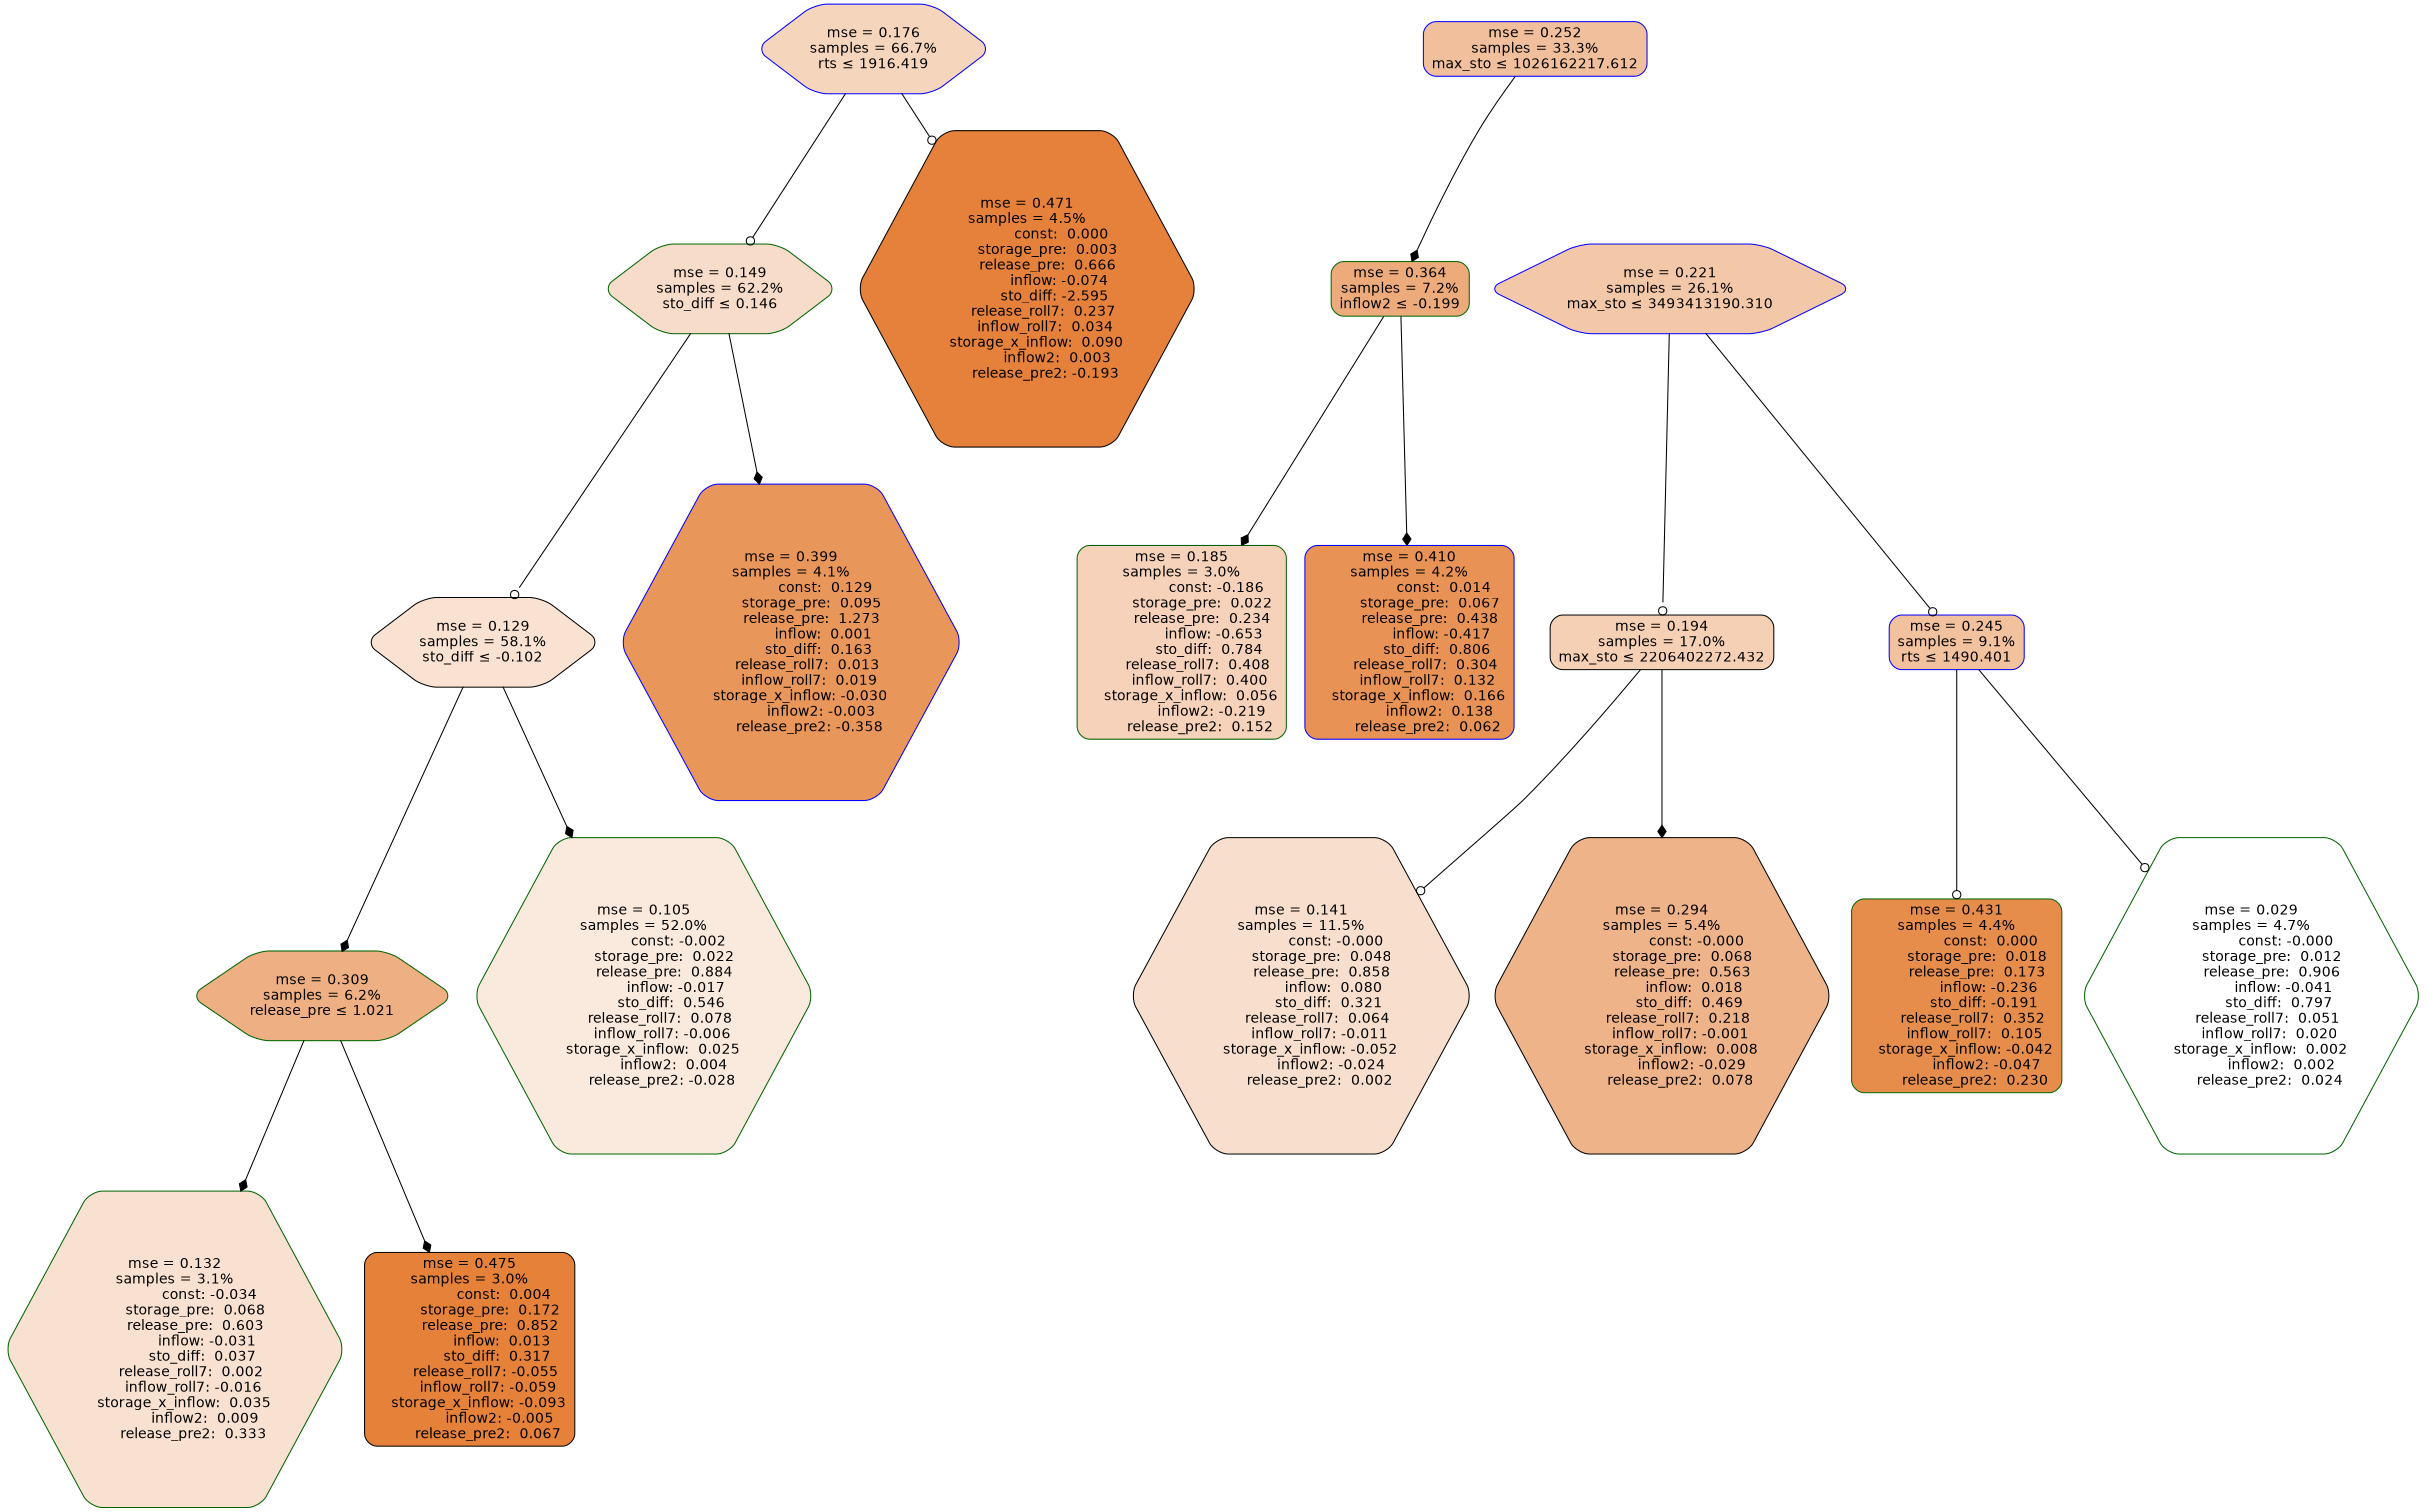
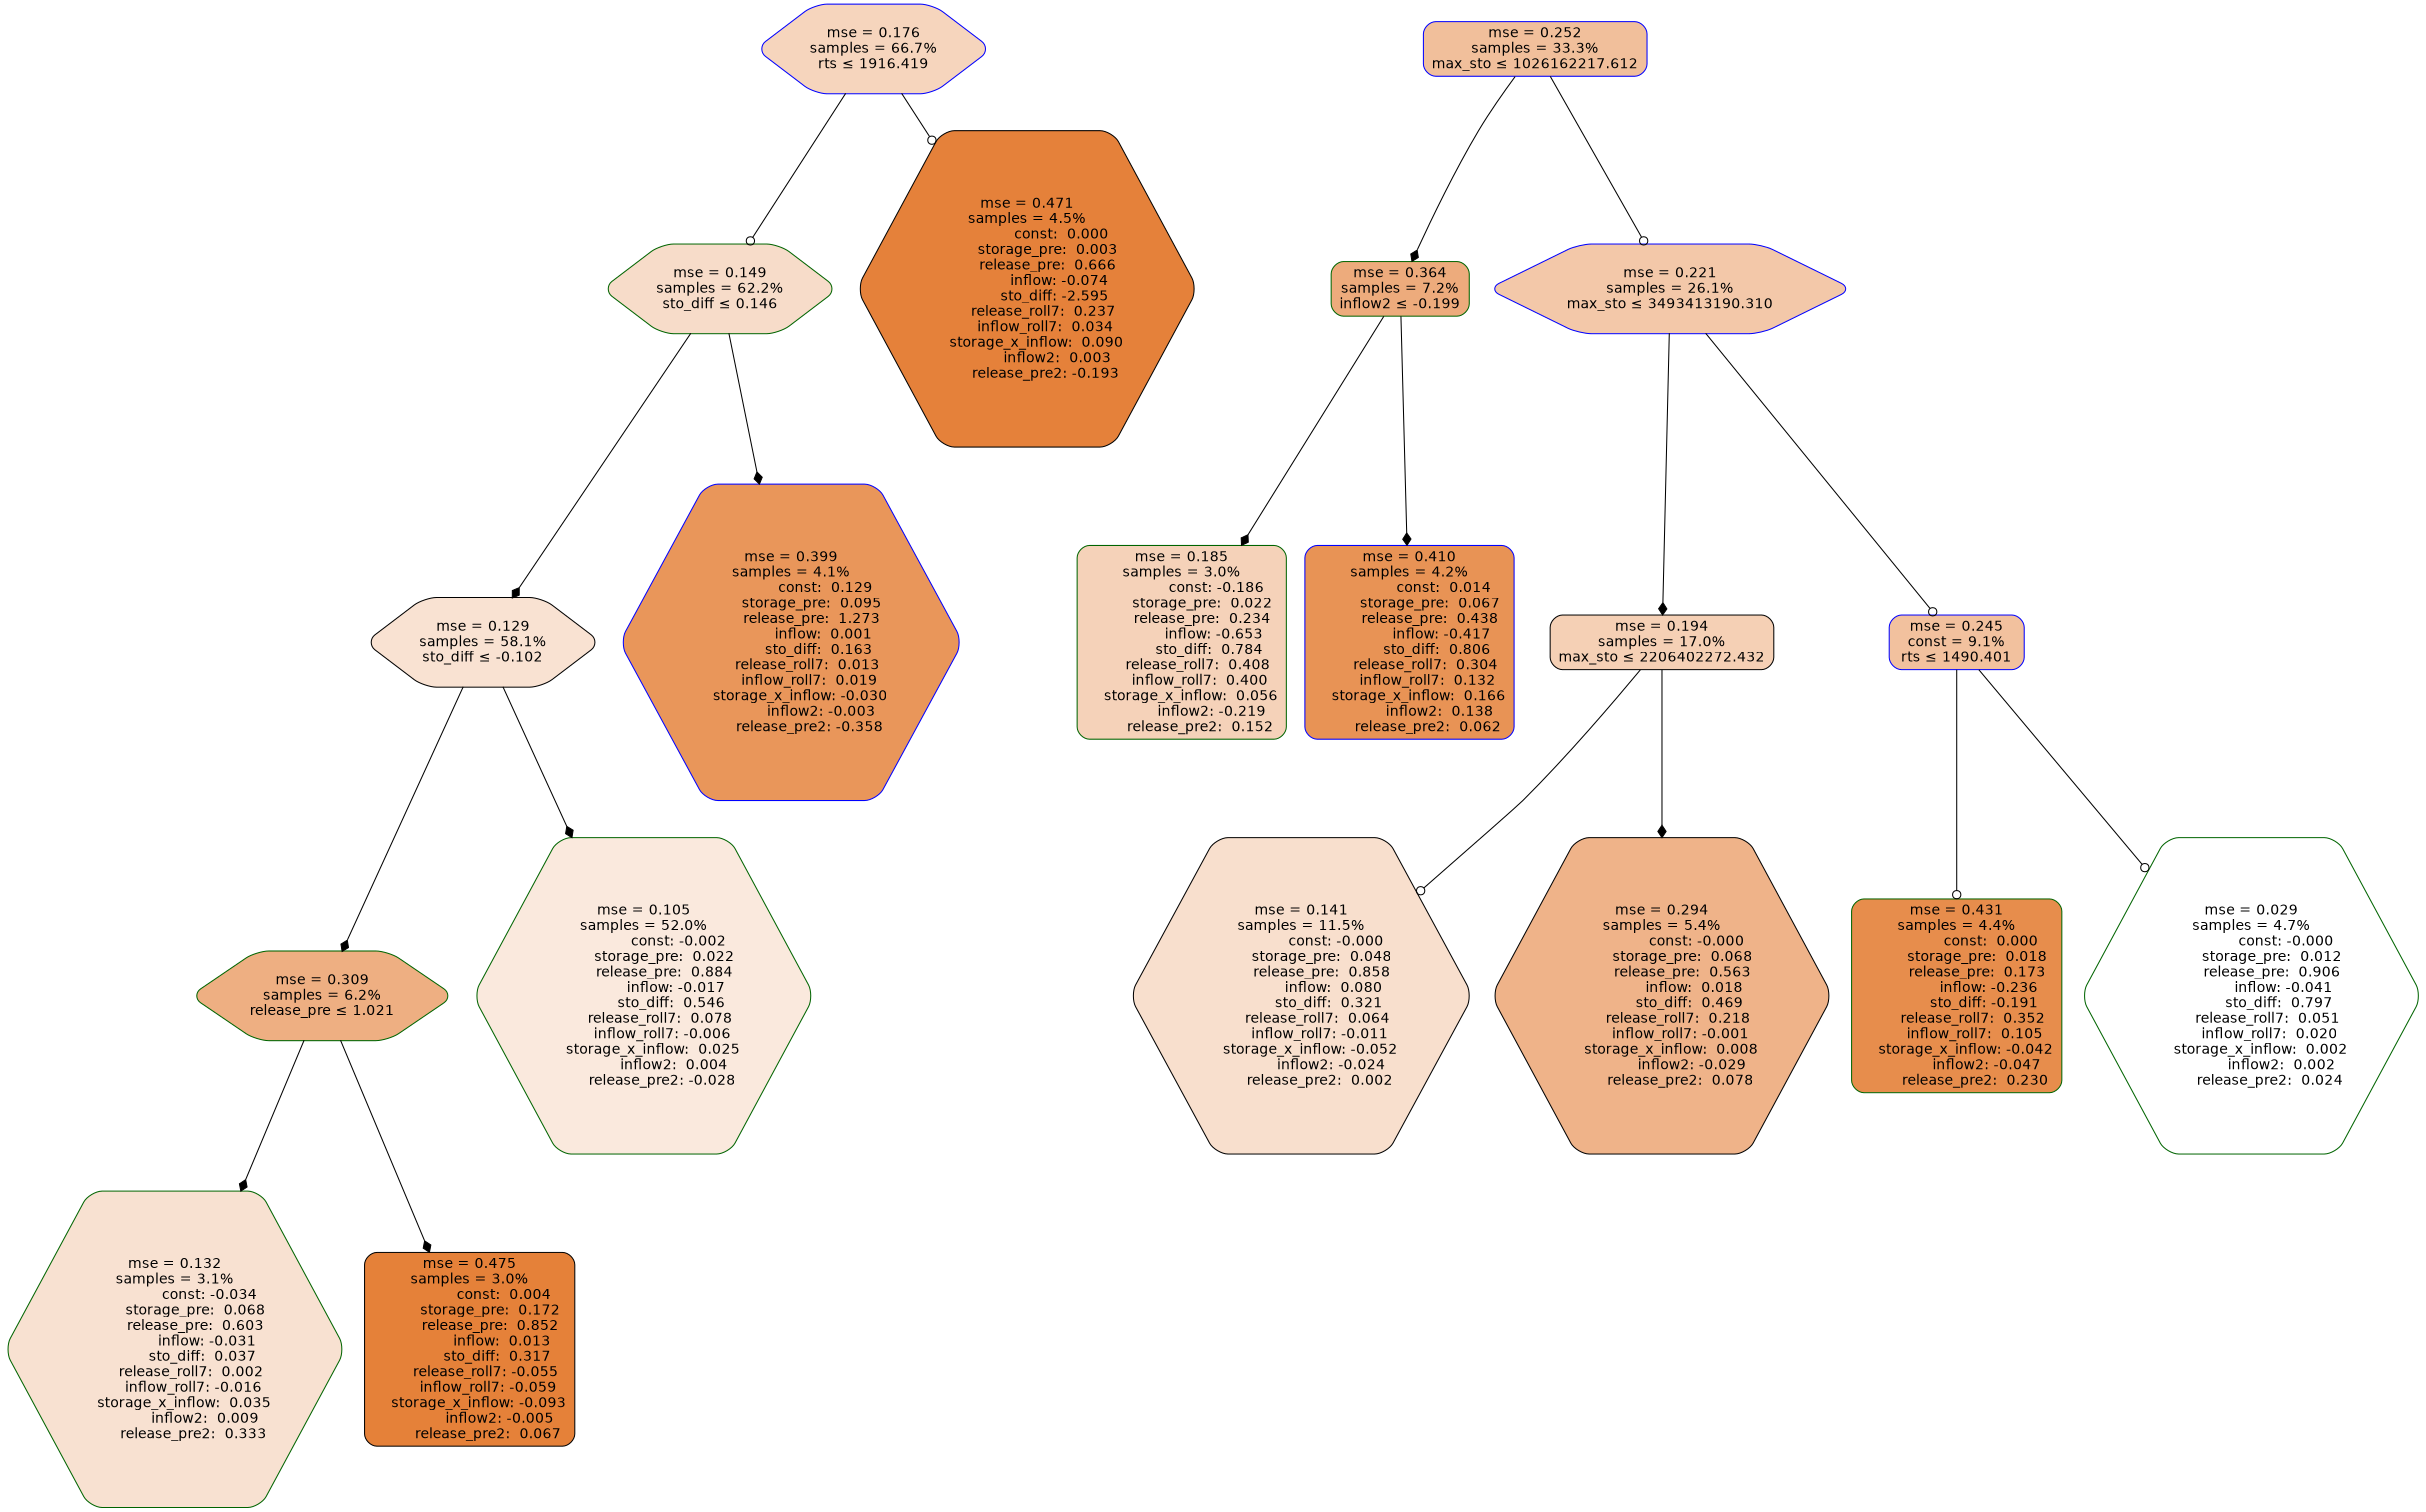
  digraph {
    node [color=darkgreen fontname=helvetica shape=hexagon style="filled, rounded"]
    edge [arrowhead=diamond fontname=helvetica]
    n1 [color=blue fillcolor="#f6d5bd" label="mse = 0.176\nsamples = 66.7%\nrts &le; 1916.419"]
    n2 [fillcolor="#f7dcc9" label="mse = 0.149\nsamples = 62.2%\nsto_diff &le; 0.146"]
    n3 [color=black fillcolor="#e5813a" label="mse = 0.471\nsamples = 4.5%\n               const:  0.000\n         storage_pre:  0.003\n         release_pre:  0.666\n              inflow: -0.074\n            sto_diff: -2.595\n       release_roll7:  0.237\n        inflow_roll7:  0.034\n    storage_x_inflow:  0.090\n             inflow2:  0.003\n        release_pre2: -0.193"]
    n4 [color=blue fillcolor="#f1bf9b" label="mse = 0.252\nsamples = 33.3%\nmax_sto &le; 1026162217.612" shape=box]
    n5 [fillcolor="#edab7c" label="mse = 0.364\nsamples = 7.2%\ninflow2 &le; -0.199" shape=box]
    n6 [color=blue fillcolor="#f3c8a9" label="mse = 0.221\nsamples = 26.1%\nmax_sto &le; 3493413190.310"]
    n7 [color=black fillcolor="#f9e2d2" label="mse = 0.129\nsamples = 58.1%\nsto_diff &le; -0.102"]
    n8 [color=blue fillcolor="#e9965a" label="mse = 0.399\nsamples = 4.1%\n               const:  0.129\n         storage_pre:  0.095\n         release_pre:  1.273\n              inflow:  0.001\n            sto_diff:  0.163\n       release_roll7:  0.013\n        inflow_roll7:  0.019\n    storage_x_inflow: -0.030\n             inflow2: -0.003\n        release_pre2: -0.358"]
    n9 [fillcolor="#eeaf82" label="mse = 0.309\nsamples = 6.2%\nrelease_pre &le; 1.021"]
    n10 [fillcolor="#fae9dd" label="mse = 0.105\nsamples = 52.0%\n               const: -0.002\n         storage_pre:  0.022\n         release_pre:  0.884\n              inflow: -0.017\n            sto_diff:  0.546\n       release_roll7:  0.078\n        inflow_roll7: -0.006\n    storage_x_inflow:  0.025\n             inflow2:  0.004\n        release_pre2: -0.028"]
    n11 [fillcolor="#f8e1d1" label="mse = 0.132\nsamples = 3.1%\n               const: -0.034\n         storage_pre:  0.068\n         release_pre:  0.603\n              inflow: -0.031\n            sto_diff:  0.037\n       release_roll7:  0.002\n        inflow_roll7: -0.016\n    storage_x_inflow:  0.035\n             inflow2:  0.009\n        release_pre2:  0.333"]
    n12 [color=black fillcolor="#e58139" label="mse = 0.475\nsamples = 3.0%\n               const:  0.004\n         storage_pre:  0.172\n         release_pre:  0.852\n              inflow:  0.013\n            sto_diff:  0.317\n       release_roll7: -0.055\n        inflow_roll7: -0.059\n    storage_x_inflow: -0.093\n             inflow2: -0.005\n        release_pre2:  0.067" shape=box]
    n13 [fillcolor="#f5d2b9" label="mse = 0.185\nsamples = 3.0%\n               const: -0.186\n         storage_pre:  0.022\n         release_pre:  0.234\n              inflow: -0.653\n            sto_diff:  0.784\n       release_roll7:  0.408\n        inflow_roll7:  0.400\n    storage_x_inflow:  0.056\n             inflow2: -0.219\n        release_pre2:  0.152" shape=box]
    n14 [color=blue fillcolor="#e89355" label="mse = 0.410\nsamples = 4.2%\n               const:  0.014\n         storage_pre:  0.067\n         release_pre:  0.438\n              inflow: -0.417\n            sto_diff:  0.806\n       release_roll7:  0.304\n        inflow_roll7:  0.132\n    storage_x_inflow:  0.166\n             inflow2:  0.138\n        release_pre2:  0.062" shape=box]
    n15 [color=black fillcolor="#f5d0b5" label="mse = 0.194\nsamples = 17.0%\nmax_sto &le; 2206402272.432" shape=box]
-   n16 [color=blue fillcolor="#f2c19e" label="mse = 0.245\nsamples = 9.1%\nrts &le; 1490.401" shape=box]
+   n16 [color=blue fillcolor="#f2c19e" label="mse = 0.245\nconst = 9.1%\nrts &le; 1490.401" shape=box]
    n17 [color=black fillcolor="#f8dfcd" label="mse = 0.141\nsamples = 11.5%\n               const: -0.000\n         storage_pre:  0.048\n         release_pre:  0.858\n              inflow:  0.080\n            sto_diff:  0.321\n       release_roll7:  0.064\n        inflow_roll7: -0.011\n    storage_x_inflow: -0.052\n             inflow2: -0.024\n        release_pre2:  0.002"]
    n18 [color=black fillcolor="#efb389" label="mse = 0.294\nsamples = 5.4%\n               const: -0.000\n         storage_pre:  0.068\n         release_pre:  0.563\n              inflow:  0.018\n            sto_diff:  0.469\n       release_roll7:  0.218\n        inflow_roll7: -0.001\n    storage_x_inflow:  0.008\n             inflow2: -0.029\n        release_pre2:  0.078"]
    n19 [fillcolor="#e78d4c" label="mse = 0.431\nsamples = 4.4%\n               const:  0.000\n         storage_pre:  0.018\n         release_pre:  0.173\n              inflow: -0.236\n            sto_diff: -0.191\n       release_roll7:  0.352\n        inflow_roll7:  0.105\n    storage_x_inflow: -0.042\n             inflow2: -0.047\n        release_pre2:  0.230" shape=box]
    n20 [fillcolor="#ffffff" label="mse = 0.029\nsamples = 4.7%\n               const: -0.000\n         storage_pre:  0.012\n         release_pre:  0.906\n              inflow: -0.041\n            sto_diff:  0.797\n       release_roll7:  0.051\n        inflow_roll7:  0.020\n    storage_x_inflow:  0.002\n             inflow2:  0.002\n        release_pre2:  0.024"]
    n1 -> n2 [arrowhead=odot]
    n1 -> n3 [arrowhead=odot]
-   n2 -> n7 [arrowhead=odot]
+   n2 -> n7
    n2 -> n8
    n4 -> n5
+   n4 -> n6 [arrowhead=odot]
    n5 -> n13
    n5 -> n14
-   n6 -> n15 [arrowhead=odot]
+   n6 -> n15
    n6 -> n16 [arrowhead=odot]
    n7 -> n9
    n7 -> n10
    n9 -> n11
    n9 -> n12
    n15 -> n17 [arrowhead=odot]
    n15 -> n18
    n16 -> n19 [arrowhead=odot]
    n16 -> n20 [arrowhead=odot]
  }
